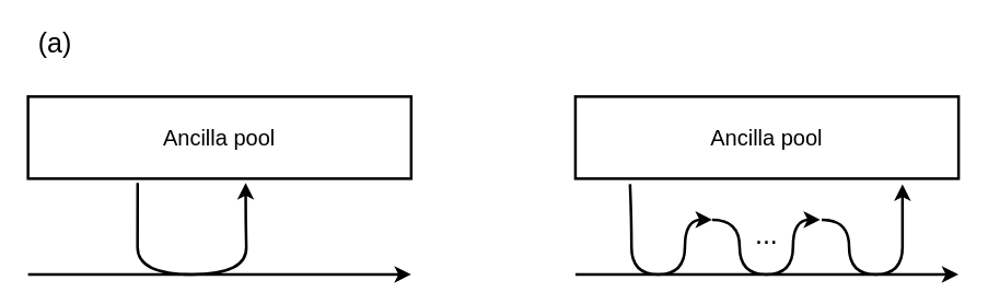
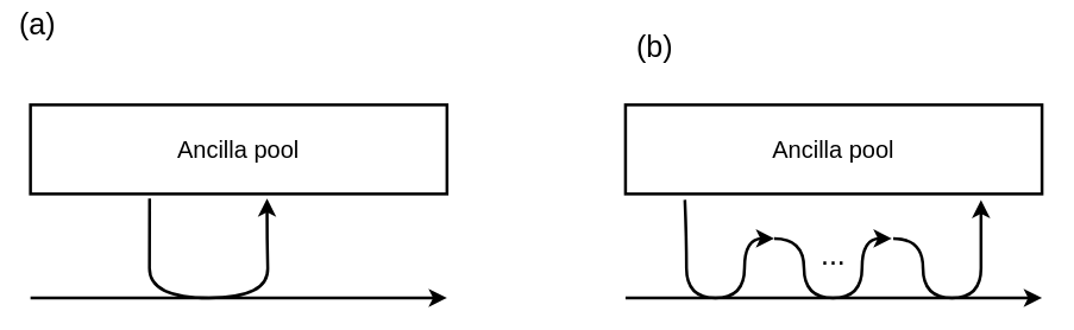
  <mxCell id="0" />
  <mxCell id="1" parent="0" />
  <mxCell id="2" value="" style="endArrow=classic;html=1;strokeWidth=2;fontSize=16;" edge="1" parent="1"><mxGeometry width="50" height="50" relative="1" as="geometry"><mxPoint x="20" y="200" as="sourcePoint" /><mxPoint x="300" y="200" as="targetPoint" /></mxGeometry></mxCell>
  <mxCell id="3" value="" style="curved=1;endArrow=classic;html=1;endFill=1;entryX=0.568;entryY=1.05;entryDx=0;entryDy=0;entryPerimeter=0;exitX=0.286;exitY=1.05;exitDx=0;exitDy=0;exitPerimeter=0;strokeWidth=2;fontSize=16;" edge="1" parent="1" source="8" target="8"><mxGeometry width="50" height="50" relative="1" as="geometry"><mxPoint x="100" y="170" as="sourcePoint" /><mxPoint x="220" y="160" as="targetPoint" /><Array as="points"><mxPoint x="100" y="160" /><mxPoint x="100" y="200" /><mxPoint x="180" y="200" /><mxPoint x="179" y="160" /></Array></mxGeometry></mxCell>
  <mxCell id="4" value="" style="endArrow=classic;html=1;strokeWidth=2;fontSize=16;" edge="1" parent="1"><mxGeometry width="50" height="50" relative="1" as="geometry"><mxPoint x="420" y="200" as="sourcePoint" /><mxPoint x="700" y="200" as="targetPoint" /></mxGeometry></mxCell>
  <mxCell id="5" value="" style="curved=1;endArrow=classic;html=1;endFill=1;exitX=0.214;exitY=1.067;exitDx=0;exitDy=0;exitPerimeter=0;strokeWidth=2;fontSize=16;" edge="1" parent="1"><mxGeometry width="50" height="50" relative="1" as="geometry"><mxPoint x="459.92" y="134.02" as="sourcePoint" /><mxPoint x="520" y="160" as="targetPoint" /><Array as="points"><mxPoint x="461" y="160" /><mxPoint x="461" y="200" /><mxPoint x="500" y="200" /><mxPoint x="500" y="160" /></Array></mxGeometry></mxCell>
  <mxCell id="6" value="" style="curved=1;endArrow=classic;html=1;endFill=1;strokeWidth=2;fontSize=16;" edge="1" parent="1"><mxGeometry width="50" height="50" relative="1" as="geometry"><mxPoint x="520" y="160" as="sourcePoint" /><mxPoint x="599" y="160" as="targetPoint" /><Array as="points"><mxPoint x="540" y="160" /><mxPoint x="540" y="200" /><mxPoint x="579" y="200" /><mxPoint x="579" y="160" /></Array></mxGeometry></mxCell>
  <mxCell id="7" value="" style="curved=1;endArrow=classic;html=1;endFill=1;entryX=0.925;entryY=1.067;entryDx=0;entryDy=0;entryPerimeter=0;strokeWidth=2;fontSize=16;" edge="1" parent="1"><mxGeometry width="50" height="50" relative="1" as="geometry"><mxPoint x="600" y="160" as="sourcePoint" /><mxPoint x="659" y="134.02" as="targetPoint" /><Array as="points"><mxPoint x="620" y="160" /><mxPoint x="620" y="200" /><mxPoint x="659" y="200" /><mxPoint x="659" y="160" /></Array></mxGeometry></mxCell>
  <mxCell id="8" value="Ancilla pool" style="rounded=0;whiteSpace=wrap;html=1;strokeWidth=2;fontSize=16;" vertex="1" parent="1"><mxGeometry x="20" y="70" width="280" height="60" as="geometry" /></mxCell>
  <mxCell id="9" value="Ancilla pool" style="rounded=0;whiteSpace=wrap;html=1;strokeWidth=2;fontSize=16;" vertex="1" parent="1"><mxGeometry x="420" y="70" width="280" height="60" as="geometry" /></mxCell>
  <mxCell id="10" value="..." style="text;html=1;strokeColor=none;fillColor=none;align=center;verticalAlign=middle;whiteSpace=wrap;rounded=0;fontSize=20;strokeWidth=2;" vertex="1" parent="1"><mxGeometry x="540" y="160" width="40" height="20" as="geometry" /></mxCell>
- <mxCell id="11" value="(a)" style="text;html=1;strokeColor=none;fillColor=none;align=center;verticalAlign=middle;whiteSpace=wrap;rounded=0;fontSize=20;" vertex="1" parent="1"><mxGeometry x="20" y="20" width="40" height="20" as="geometry" /></mxCell>
+ <mxCell id="11" value="(a)" style="text;html=1;strokeColor=none;fillColor=none;align=center;verticalAlign=middle;whiteSpace=wrap;rounded=0;fontSize=20;" vertex="1" parent="1"><mxGeometry x="5" y="5" width="40" height="20" as="geometry" /></mxCell>
+ <mxCell id="12" value="(b)" style="text;html=1;strokeColor=none;fillColor=none;align=center;verticalAlign=middle;whiteSpace=wrap;rounded=0;fontSize=20;" vertex="1" parent="1"><mxGeometry x="420" y="20" width="40" height="20" as="geometry" /></mxCell>
